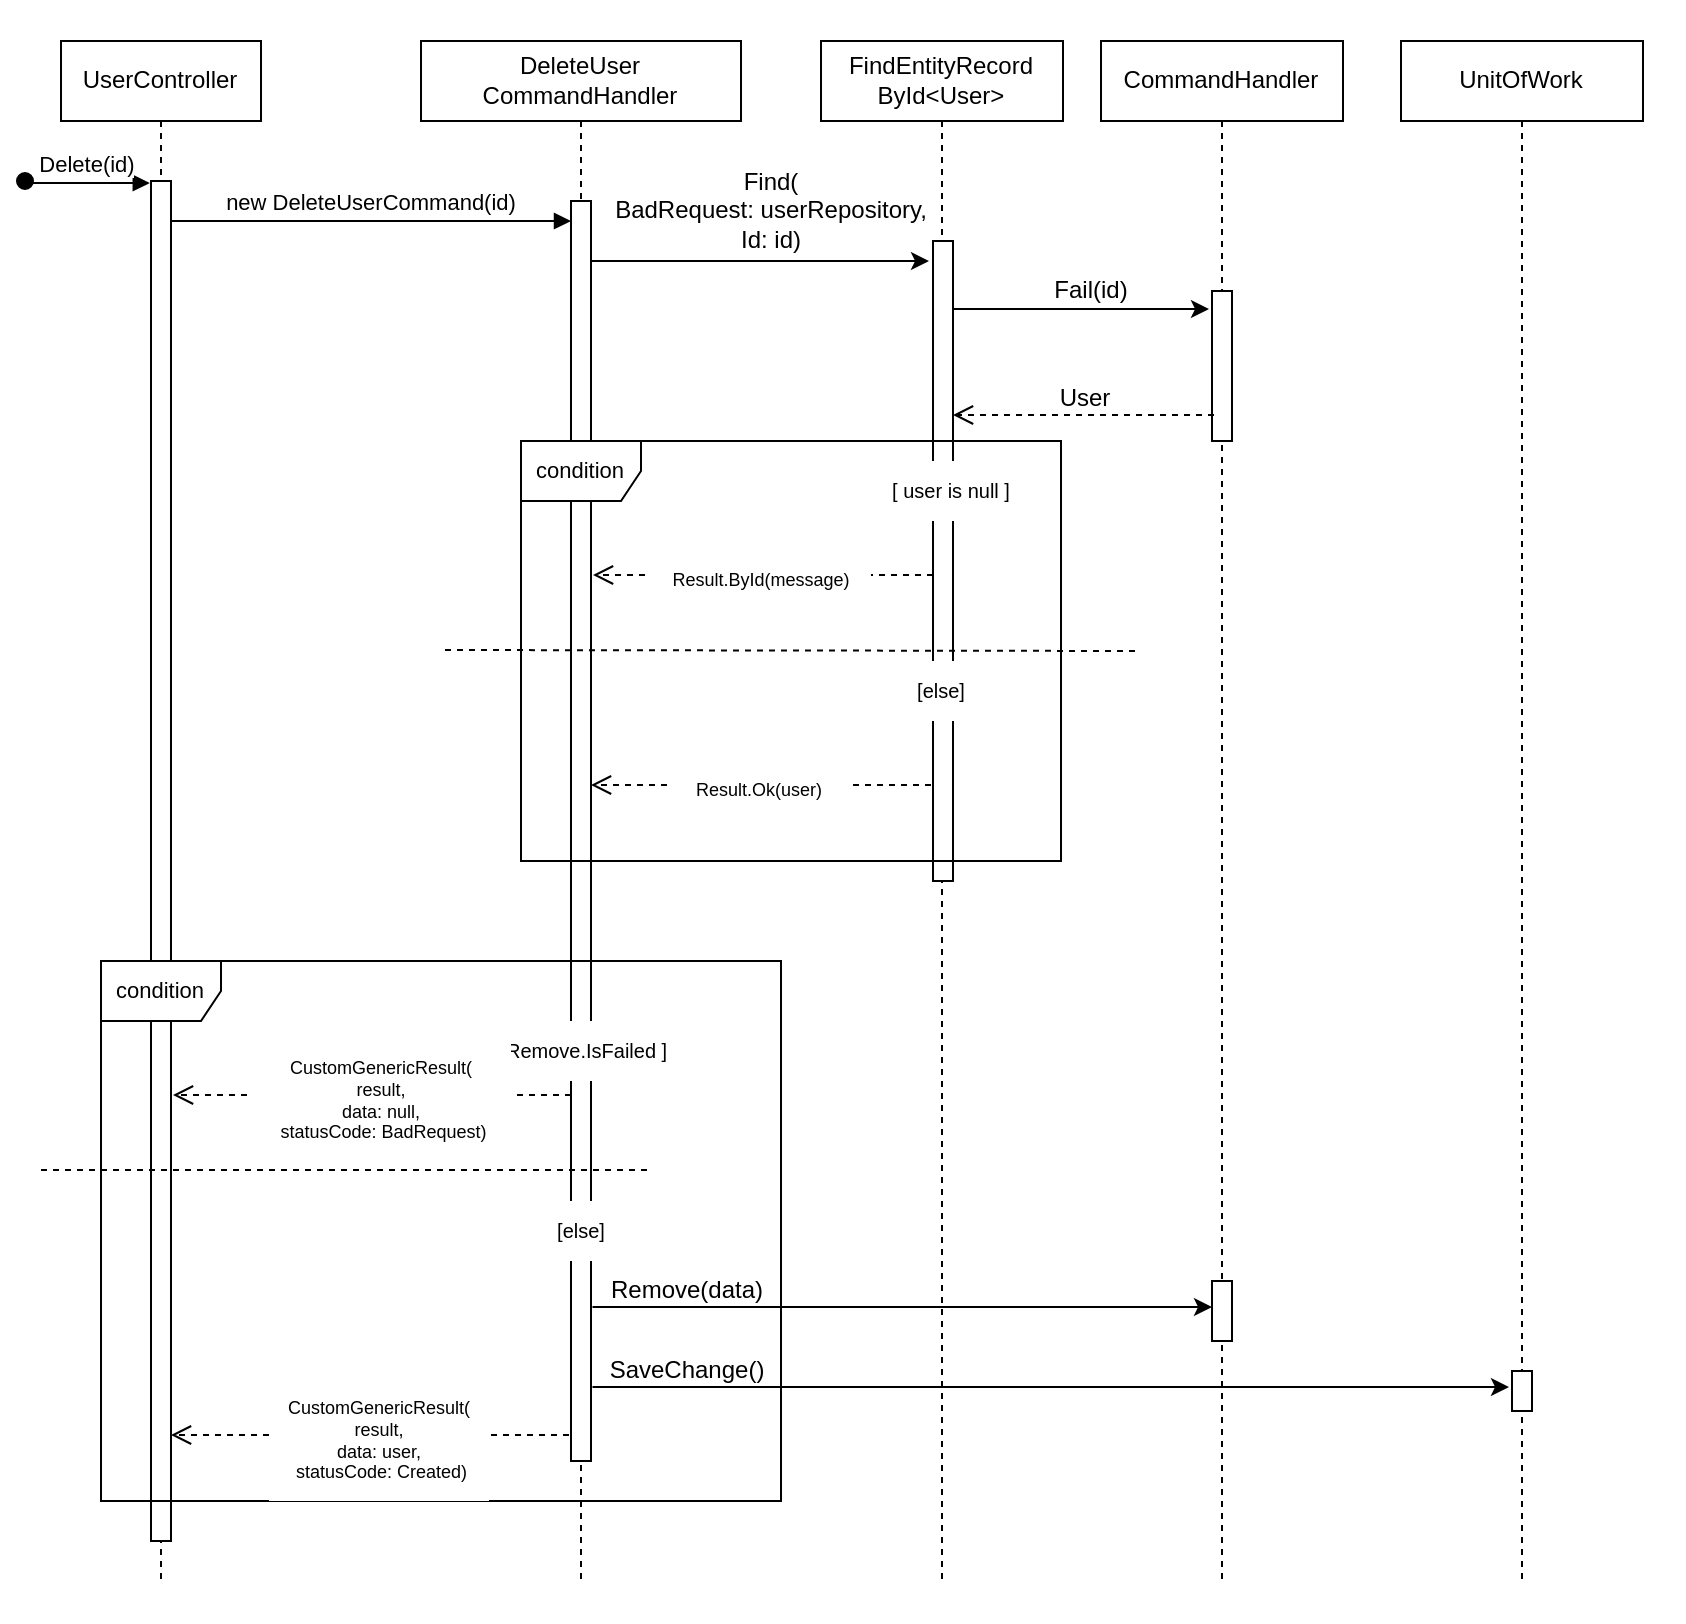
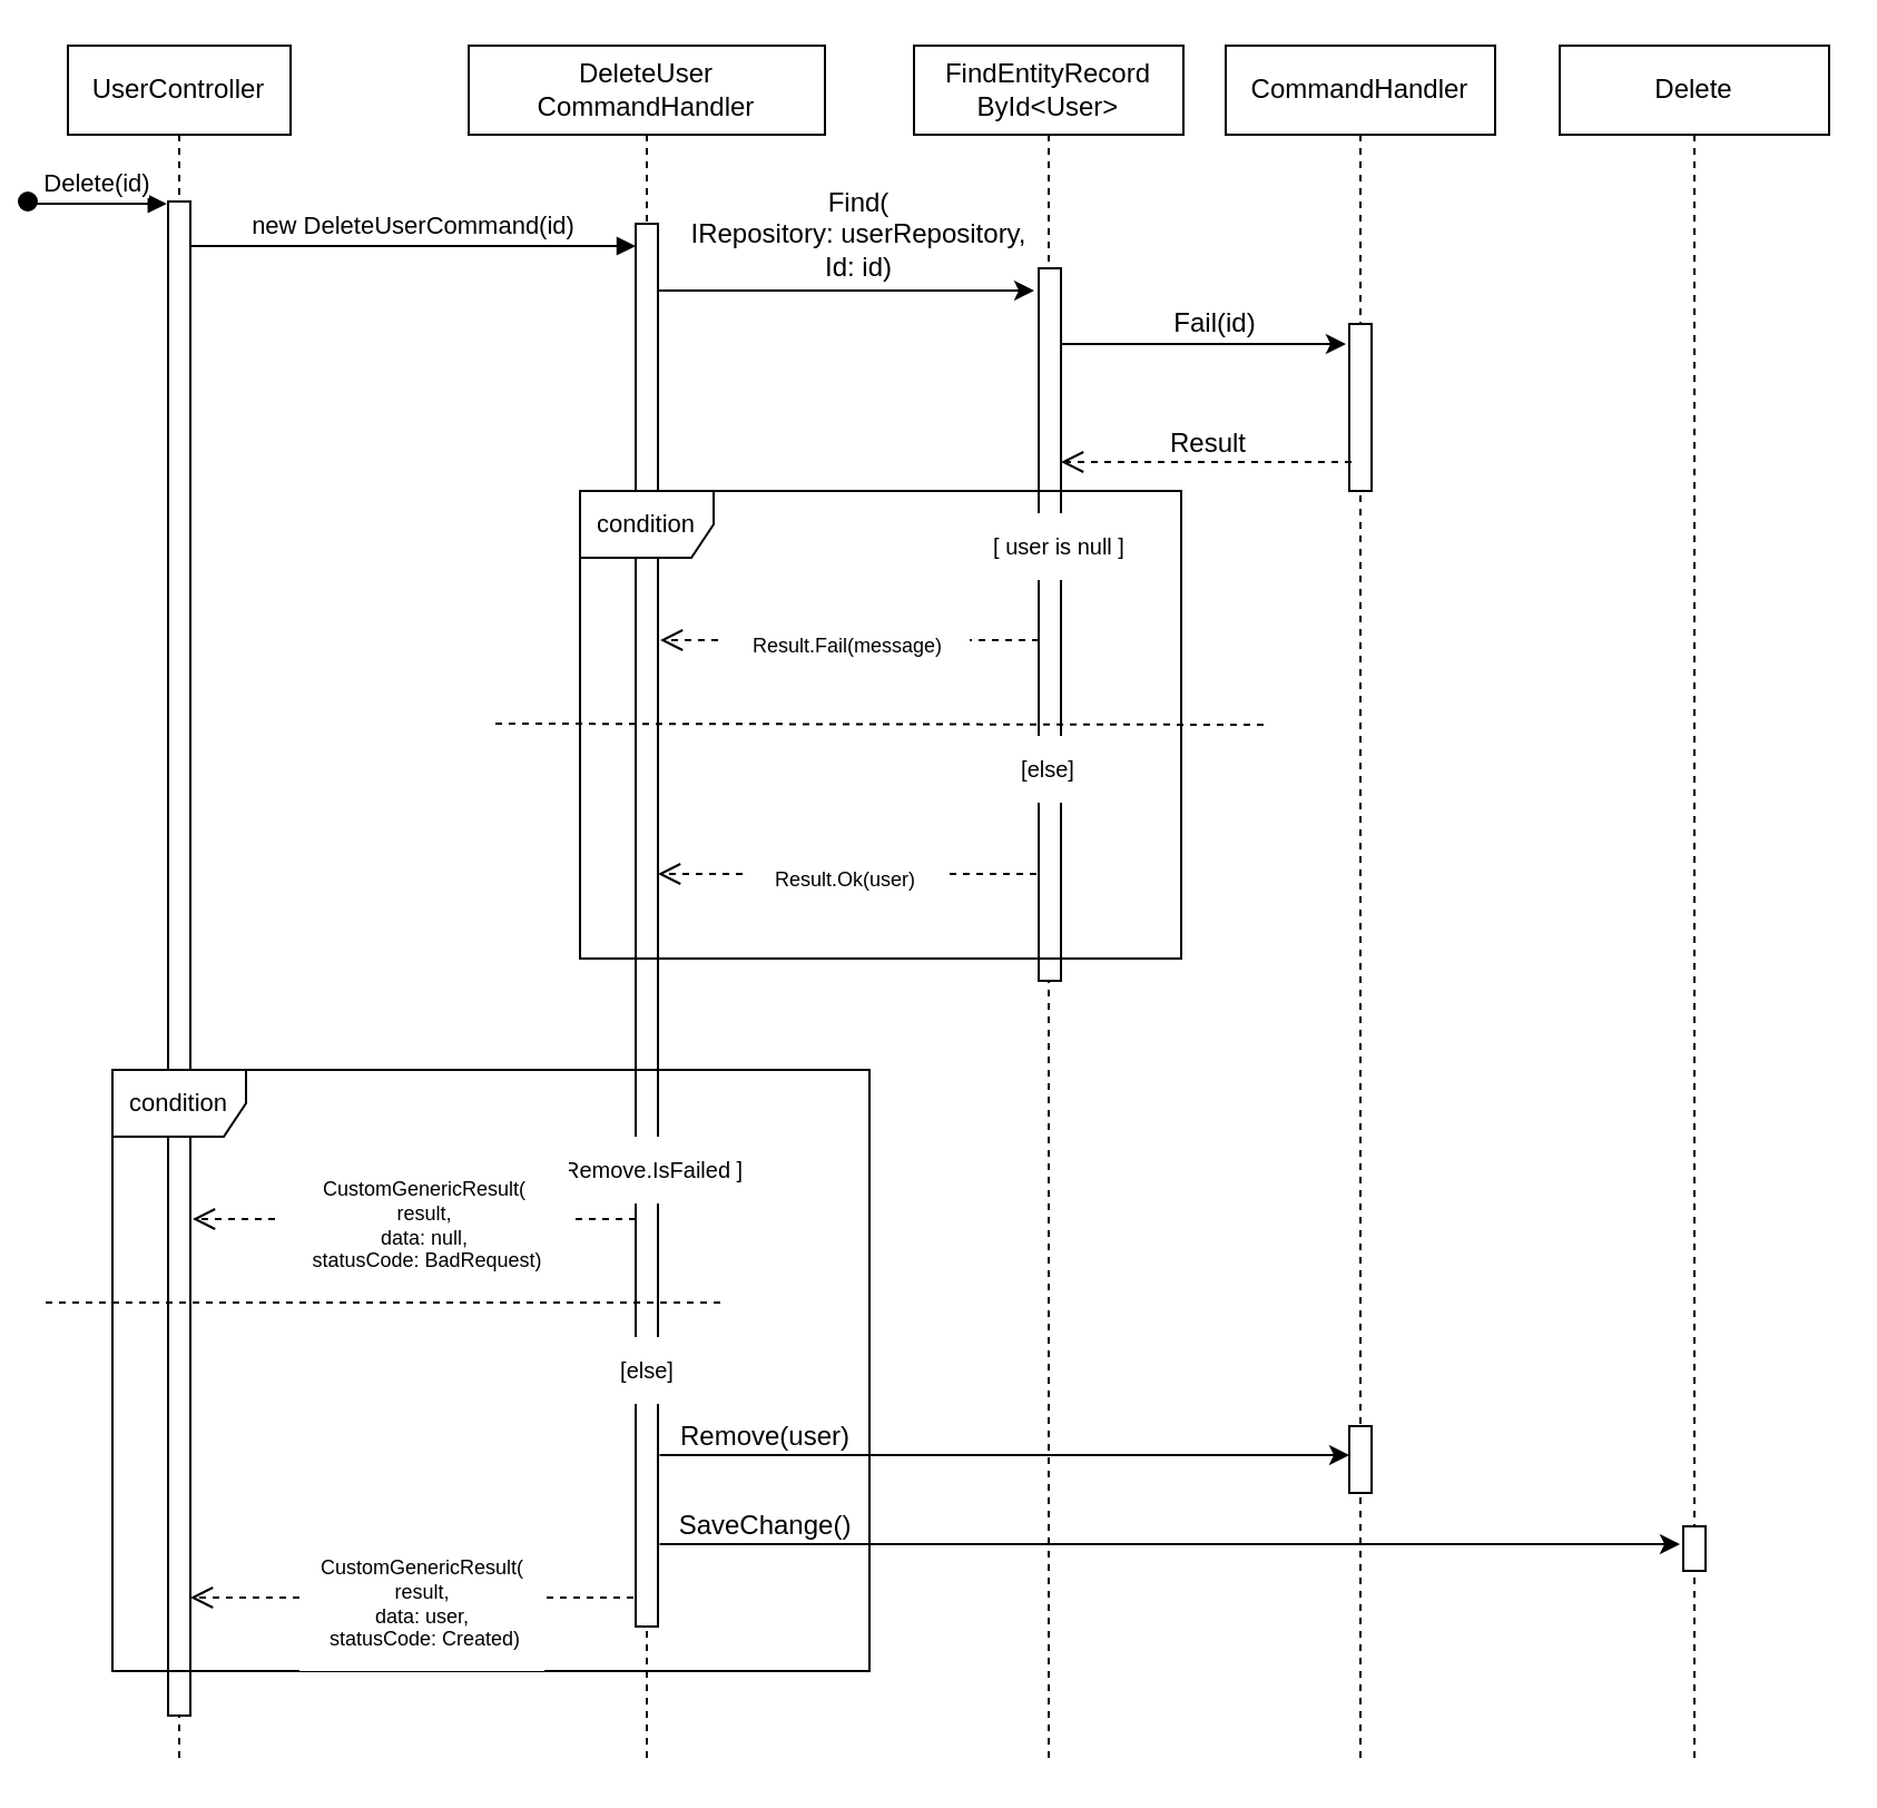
  <mxCell id="0" />
  <mxCell id="1" parent="0" />
  <mxCell id="2" value="UserController" style="shape=umlLifeline;perimeter=lifelinePerimeter;whiteSpace=wrap;html=1;container=0;dropTarget=0;collapsible=0;recursiveResize=0;outlineConnect=0;portConstraint=eastwest;newEdgeStyle={&quot;edgeStyle&quot;:&quot;elbowEdgeStyle&quot;,&quot;elbow&quot;:&quot;vertical&quot;,&quot;curved&quot;:0,&quot;rounded&quot;:0};" vertex="1" parent="1"><mxGeometry x="30" y="20" width="100" height="770" as="geometry" /></mxCell>
  <mxCell id="3" value="Delete(id)" style="html=1;verticalAlign=bottom;startArrow=oval;endArrow=block;startSize=8;edgeStyle=elbowEdgeStyle;elbow=vertical;curved=0;rounded=0;entryX=-0.26;entryY=0.004;entryDx=0;entryDy=0;entryPerimeter=0;" edge="1" parent="2"><mxGeometry relative="1" as="geometry"><mxPoint x="-18" y="70" as="sourcePoint" /><mxPoint x="44.4" y="71.4" as="targetPoint" /></mxGeometry></mxCell>
  <mxCell id="4" value="DeleteUser&lt;br&gt;CommandHandler" style="shape=umlLifeline;perimeter=lifelinePerimeter;whiteSpace=wrap;html=1;container=0;dropTarget=0;collapsible=0;recursiveResize=0;outlineConnect=0;portConstraint=eastwest;newEdgeStyle={&quot;edgeStyle&quot;:&quot;elbowEdgeStyle&quot;,&quot;elbow&quot;:&quot;vertical&quot;,&quot;curved&quot;:0,&quot;rounded&quot;:0};" vertex="1" parent="1"><mxGeometry x="210" y="20" width="160" height="770" as="geometry" /></mxCell>
  <mxCell id="5" value="" style="html=1;points=[];perimeter=orthogonalPerimeter;outlineConnect=0;targetShapes=umlLifeline;portConstraint=eastwest;newEdgeStyle={&quot;edgeStyle&quot;:&quot;elbowEdgeStyle&quot;,&quot;elbow&quot;:&quot;vertical&quot;,&quot;curved&quot;:0,&quot;rounded&quot;:0};" vertex="1" parent="4"><mxGeometry x="75" y="80" width="10" height="630" as="geometry" /></mxCell>
  <mxCell id="6" value="new DeleteUserCommand(id)" style="html=1;verticalAlign=bottom;endArrow=block;edgeStyle=elbowEdgeStyle;elbow=horizontal;curved=0;rounded=0;" edge="1" parent="1" source="9" target="5"><mxGeometry relative="1" as="geometry"><mxPoint x="85" y="110" as="sourcePoint" /><Array as="points"><mxPoint x="170" y="110" /></Array><mxPoint x="280" y="110" as="targetPoint" /></mxGeometry></mxCell>
  <mxCell id="7" value="FindEntityRecord&lt;br&gt;ById&amp;lt;User&amp;gt;" style="shape=umlLifeline;perimeter=lifelinePerimeter;whiteSpace=wrap;html=1;container=0;dropTarget=0;collapsible=0;recursiveResize=0;outlineConnect=0;portConstraint=eastwest;newEdgeStyle={&quot;edgeStyle&quot;:&quot;elbowEdgeStyle&quot;,&quot;elbow&quot;:&quot;vertical&quot;,&quot;curved&quot;:0,&quot;rounded&quot;:0};" vertex="1" parent="1"><mxGeometry x="410" y="20" width="121" height="770" as="geometry" /></mxCell>
  <mxCell id="8" value="" style="html=1;points=[];perimeter=orthogonalPerimeter;outlineConnect=0;targetShapes=umlLifeline;portConstraint=eastwest;newEdgeStyle={&quot;edgeStyle&quot;:&quot;elbowEdgeStyle&quot;,&quot;elbow&quot;:&quot;vertical&quot;,&quot;curved&quot;:0,&quot;rounded&quot;:0};" vertex="1" parent="7"><mxGeometry x="56" y="100" width="10" height="320" as="geometry" /></mxCell>
  <mxCell id="9" value="" style="rounded=0;whiteSpace=wrap;html=1;" vertex="1" parent="1"><mxGeometry x="75" y="90" width="10" height="680" as="geometry" /></mxCell>
- <mxCell id="10" value="Find(&lt;br&gt;BadRequest: userRepository,&lt;br&gt;Id: id)" style="text;html=1;align=center;verticalAlign=middle;resizable=0;points=[];autosize=1;strokeColor=none;fillColor=none;" vertex="1" parent="1"><mxGeometry x="300" y="75" width="170" height="60" as="geometry" /></mxCell>
+ <mxCell id="10" value="Find(&lt;br&gt;IRepository: userRepository,&lt;br&gt;Id: id)" style="text;html=1;align=center;verticalAlign=middle;resizable=0;points=[];autosize=1;strokeColor=none;fillColor=none;" vertex="1" parent="1"><mxGeometry x="300" y="75" width="170" height="60" as="geometry" /></mxCell>
  <mxCell id="11" value="" style="endArrow=classic;html=1;rounded=0;" edge="1" parent="1"><mxGeometry width="50" height="50" relative="1" as="geometry"><mxPoint x="294.5" y="130" as="sourcePoint" /><mxPoint x="464" y="130" as="targetPoint" /></mxGeometry></mxCell>
  <mxCell id="12" value="" style="html=1;verticalAlign=bottom;endArrow=block;edgeStyle=elbowEdgeStyle;elbow=vertical;curved=0;rounded=0;" edge="1" parent="1" target="9"><mxGeometry relative="1" as="geometry"><mxPoint x="85" y="110" as="sourcePoint" /><Array as="points" /><mxPoint x="285" y="110" as="targetPoint" /></mxGeometry></mxCell>
  <mxCell id="13" value="CommandHandler" style="shape=umlLifeline;perimeter=lifelinePerimeter;whiteSpace=wrap;html=1;container=0;dropTarget=0;collapsible=0;recursiveResize=0;outlineConnect=0;portConstraint=eastwest;newEdgeStyle={&quot;edgeStyle&quot;:&quot;elbowEdgeStyle&quot;,&quot;elbow&quot;:&quot;vertical&quot;,&quot;curved&quot;:0,&quot;rounded&quot;:0};" vertex="1" parent="1"><mxGeometry x="550" y="20" width="121" height="770" as="geometry" /></mxCell>
  <mxCell id="14" value="" style="html=1;points=[];perimeter=orthogonalPerimeter;outlineConnect=0;targetShapes=umlLifeline;portConstraint=eastwest;newEdgeStyle={&quot;edgeStyle&quot;:&quot;elbowEdgeStyle&quot;,&quot;elbow&quot;:&quot;vertical&quot;,&quot;curved&quot;:0,&quot;rounded&quot;:0};" vertex="1" parent="13"><mxGeometry x="55.5" y="125" width="10" height="75" as="geometry" /></mxCell>
  <mxCell id="15" value="" style="html=1;points=[];perimeter=orthogonalPerimeter;outlineConnect=0;targetShapes=umlLifeline;portConstraint=eastwest;newEdgeStyle={&quot;edgeStyle&quot;:&quot;elbowEdgeStyle&quot;,&quot;elbow&quot;:&quot;vertical&quot;,&quot;curved&quot;:0,&quot;rounded&quot;:0};" vertex="1" parent="13"><mxGeometry x="55.5" y="620" width="10" height="30" as="geometry" /></mxCell>
  <mxCell id="16" value="&lt;font style=&quot;font-size: 11px;&quot;&gt;condition&lt;/font&gt;" style="shape=umlFrame;whiteSpace=wrap;html=1;pointerEvents=0;direction=east;" vertex="1" parent="1"><mxGeometry x="50" y="480" width="340" height="270" as="geometry" /></mxCell>
  <mxCell id="17" value="[ Remove.IsFailed ]" style="text;html=1;align=center;verticalAlign=middle;resizable=0;points=[];autosize=1;strokeColor=none;fillColor=default;fontSize=10;" vertex="1" parent="1"><mxGeometry x="240" y="510" width="100" height="30" as="geometry" /></mxCell>
  <mxCell id="18" value="" style="html=1;verticalAlign=bottom;endArrow=open;dashed=1;endSize=8;edgeStyle=elbowEdgeStyle;elbow=vertical;curved=0;rounded=0;strokeColor=default;" edge="1" parent="1" source="5"><mxGeometry x="0.005" relative="1" as="geometry"><mxPoint x="86" y="547" as="targetPoint" /><Array as="points" /><mxPoint x="284" y="548.003" as="sourcePoint" /><mxPoint as="offset" /></mxGeometry></mxCell>
  <mxCell id="19" value="[else]" style="text;html=1;align=center;verticalAlign=middle;resizable=0;points=[];autosize=1;strokeColor=none;fillColor=default;fontSize=10;imageWidth=24;arcSize=12;strokeOpacity=100;resizeHeight=0;" vertex="1" parent="1"><mxGeometry x="265" y="600" width="50" height="30" as="geometry" /></mxCell>
  <mxCell id="20" value="&lt;font style=&quot;font-size: 9px;&quot;&gt;CustomGenericResult(&lt;br&gt;result,&lt;br style=&quot;font-size: 9px;&quot;&gt;data: null,&lt;br style=&quot;font-size: 9px;&quot;&gt;&amp;nbsp;statusCode: BadRequest)&lt;/font&gt;" style="text;html=1;align=center;verticalAlign=middle;resizable=0;points=[];autosize=1;strokeColor=none;fillColor=default;fontSize=9;" vertex="1" parent="1"><mxGeometry x="125" y="520" width="130" height="60" as="geometry" /></mxCell>
- <mxCell id="21" value="UnitOfWork" style="shape=umlLifeline;perimeter=lifelinePerimeter;whiteSpace=wrap;html=1;container=0;dropTarget=0;collapsible=0;recursiveResize=0;outlineConnect=0;portConstraint=eastwest;newEdgeStyle={&quot;edgeStyle&quot;:&quot;elbowEdgeStyle&quot;,&quot;elbow&quot;:&quot;vertical&quot;,&quot;curved&quot;:0,&quot;rounded&quot;:0};" vertex="1" parent="1"><mxGeometry x="700" y="20" width="121" height="770" as="geometry" /></mxCell>
+ <mxCell id="21" value="Delete" style="shape=umlLifeline;perimeter=lifelinePerimeter;whiteSpace=wrap;html=1;container=0;dropTarget=0;collapsible=0;recursiveResize=0;outlineConnect=0;portConstraint=eastwest;newEdgeStyle={&quot;edgeStyle&quot;:&quot;elbowEdgeStyle&quot;,&quot;elbow&quot;:&quot;vertical&quot;,&quot;curved&quot;:0,&quot;rounded&quot;:0};" vertex="1" parent="1"><mxGeometry x="700" y="20" width="121" height="770" as="geometry" /></mxCell>
  <mxCell id="22" value="" style="html=1;points=[];perimeter=orthogonalPerimeter;outlineConnect=0;targetShapes=umlLifeline;portConstraint=eastwest;newEdgeStyle={&quot;edgeStyle&quot;:&quot;elbowEdgeStyle&quot;,&quot;elbow&quot;:&quot;vertical&quot;,&quot;curved&quot;:0,&quot;rounded&quot;:0};" vertex="1" parent="21"><mxGeometry x="55.5" y="665" width="10" height="20" as="geometry" /></mxCell>
  <mxCell id="23" value="" style="endArrow=none;dashed=1;html=1;rounded=0;" edge="1" parent="1"><mxGeometry width="50" height="50" relative="1" as="geometry"><mxPoint x="20" y="584.52" as="sourcePoint" /><mxPoint x="323" y="584.52" as="targetPoint" /></mxGeometry></mxCell>
  <mxCell id="24" value="" style="endArrow=classic;html=1;rounded=0;" edge="1" parent="1"><mxGeometry width="50" height="50" relative="1" as="geometry"><mxPoint x="295.75" y="693" as="sourcePoint" /><mxPoint x="754" y="693" as="targetPoint" /></mxGeometry></mxCell>
  <mxCell id="25" value="SaveChange()" style="text;html=1;align=center;verticalAlign=middle;resizable=0;points=[];autosize=1;strokeColor=none;fillColor=none;" vertex="1" parent="1"><mxGeometry x="293" y="670" width="100" height="30" as="geometry" /></mxCell>
  <mxCell id="26" value="" style="html=1;verticalAlign=bottom;endArrow=open;dashed=1;endSize=8;edgeStyle=elbowEdgeStyle;elbow=vertical;curved=0;rounded=0;strokeColor=default;" edge="1" parent="1"><mxGeometry x="0.005" relative="1" as="geometry"><mxPoint x="85" y="717" as="targetPoint" /><Array as="points" /><mxPoint x="284" y="717" as="sourcePoint" /><mxPoint as="offset" /></mxGeometry></mxCell>
  <mxCell id="27" value="&lt;font style=&quot;font-size: 9px;&quot;&gt;CustomGenericResult(&lt;br&gt;result,&lt;br style=&quot;font-size: 9px;&quot;&gt;data: user,&lt;br style=&quot;font-size: 9px;&quot;&gt;&amp;nbsp;statusCode: Created)&lt;/font&gt;" style="text;html=1;align=center;verticalAlign=middle;resizable=0;points=[];autosize=1;strokeColor=none;fillColor=default;fontSize=9;" vertex="1" parent="1"><mxGeometry x="134" y="690" width="110" height="60" as="geometry" /></mxCell>
  <mxCell id="28" value="" style="endArrow=classic;html=1;rounded=0;" edge="1" parent="1"><mxGeometry width="50" height="50" relative="1" as="geometry"><mxPoint x="476" y="154" as="sourcePoint" /><mxPoint x="604" y="154" as="targetPoint" /></mxGeometry></mxCell>
  <mxCell id="29" value="Fail(id)" style="text;html=1;align=center;verticalAlign=middle;resizable=0;points=[];autosize=1;strokeColor=none;fillColor=none;" vertex="1" parent="1"><mxGeometry x="500" y="130" width="90" height="30" as="geometry" /></mxCell>
  <mxCell id="30" value="" style="html=1;verticalAlign=bottom;endArrow=open;dashed=1;endSize=8;edgeStyle=elbowEdgeStyle;elbow=vertical;curved=0;rounded=0;" edge="1" parent="1" target="8"><mxGeometry x="0.005" relative="1" as="geometry"><mxPoint x="435" y="207.003" as="targetPoint" /><Array as="points" /><mxPoint x="606.5" y="207" as="sourcePoint" /><mxPoint as="offset" /></mxGeometry></mxCell>
- <mxCell id="31" value="User" style="text;html=1;strokeColor=none;fillColor=none;align=center;verticalAlign=middle;whiteSpace=wrap;rounded=0;" vertex="1" parent="1"><mxGeometry x="500" y="184" width="85" height="30" as="geometry" /></mxCell>
+ <mxCell id="31" value="Result" style="text;html=1;strokeColor=none;fillColor=none;align=center;verticalAlign=middle;whiteSpace=wrap;rounded=0;" vertex="1" parent="1"><mxGeometry x="500" y="184" width="85" height="30" as="geometry" /></mxCell>
  <mxCell id="32" value="&lt;font style=&quot;font-size: 11px;&quot;&gt;condition&lt;/font&gt;" style="shape=umlFrame;whiteSpace=wrap;html=1;pointerEvents=0;direction=east;" vertex="1" parent="1"><mxGeometry x="260" y="220" width="270" height="210" as="geometry" /></mxCell>
  <mxCell id="33" value="[ user is null ]" style="text;html=1;align=center;verticalAlign=middle;resizable=0;points=[];autosize=1;strokeColor=none;fillColor=default;fontSize=10;" vertex="1" parent="1"><mxGeometry x="435" y="230" width="80" height="30" as="geometry" /></mxCell>
  <mxCell id="34" value="" style="html=1;verticalAlign=bottom;endArrow=open;dashed=1;endSize=8;edgeStyle=elbowEdgeStyle;elbow=vertical;curved=0;rounded=0;strokeColor=default;" edge="1" parent="1" source="8"><mxGeometry x="0.005" relative="1" as="geometry"><mxPoint x="296" y="287" as="targetPoint" /><Array as="points" /><mxPoint x="495" y="287" as="sourcePoint" /><mxPoint as="offset" /></mxGeometry></mxCell>
  <mxCell id="35" value="[else]" style="text;html=1;align=center;verticalAlign=middle;resizable=0;points=[];autosize=1;strokeColor=none;fillColor=default;fontSize=10;imageWidth=24;arcSize=12;strokeOpacity=100;resizeHeight=0;" vertex="1" parent="1"><mxGeometry x="445" y="330" width="50" height="30" as="geometry" /></mxCell>
- <mxCell id="36" value="Result.ById(message)" style="text;html=1;align=center;verticalAlign=middle;resizable=0;points=[];autosize=1;strokeColor=none;fillColor=default;fontSize=9;" vertex="1" parent="1"><mxGeometry x="325" y="280" width="110" height="20" as="geometry" /></mxCell>
+ <mxCell id="36" value="Result.Fail(message)" style="text;html=1;align=center;verticalAlign=middle;resizable=0;points=[];autosize=1;strokeColor=none;fillColor=default;fontSize=9;" vertex="1" parent="1"><mxGeometry x="325" y="280" width="110" height="20" as="geometry" /></mxCell>
  <mxCell id="37" value="" style="endArrow=none;dashed=1;html=1;rounded=0;" edge="1" parent="1"><mxGeometry width="50" height="50" relative="1" as="geometry"><mxPoint x="222" y="324.5" as="sourcePoint" /><mxPoint x="570" y="325" as="targetPoint" /></mxGeometry></mxCell>
  <mxCell id="38" value="" style="html=1;verticalAlign=bottom;endArrow=open;dashed=1;endSize=8;edgeStyle=elbowEdgeStyle;elbow=vertical;curved=0;rounded=0;strokeColor=default;" edge="1" parent="1"><mxGeometry x="0.005" relative="1" as="geometry"><mxPoint x="295" y="392" as="targetPoint" /><Array as="points" /><mxPoint x="465" y="392" as="sourcePoint" /><mxPoint as="offset" /></mxGeometry></mxCell>
  <mxCell id="39" value="Result.Ok(user)" style="text;html=1;align=center;verticalAlign=middle;resizable=0;points=[];autosize=1;strokeColor=none;fillColor=default;fontSize=9;" vertex="1" parent="1"><mxGeometry x="334" y="385" width="90" height="20" as="geometry" /></mxCell>
  <mxCell id="40" value="" style="endArrow=classic;html=1;rounded=0;" edge="1" parent="1"><mxGeometry width="50" height="50" relative="1" as="geometry"><mxPoint x="295.75" y="653" as="sourcePoint" /><mxPoint x="605.5" y="653" as="targetPoint" /></mxGeometry></mxCell>
- <mxCell id="41" value="Remove(data)" style="text;html=1;align=center;verticalAlign=middle;resizable=0;points=[];autosize=1;strokeColor=none;fillColor=none;" vertex="1" parent="1"><mxGeometry x="293" y="630" width="100" height="30" as="geometry" /></mxCell>
+ <mxCell id="41" value="Remove(user)" style="text;html=1;align=center;verticalAlign=middle;resizable=0;points=[];autosize=1;strokeColor=none;fillColor=none;" vertex="1" parent="1"><mxGeometry x="293" y="630" width="100" height="30" as="geometry" /></mxCell>
